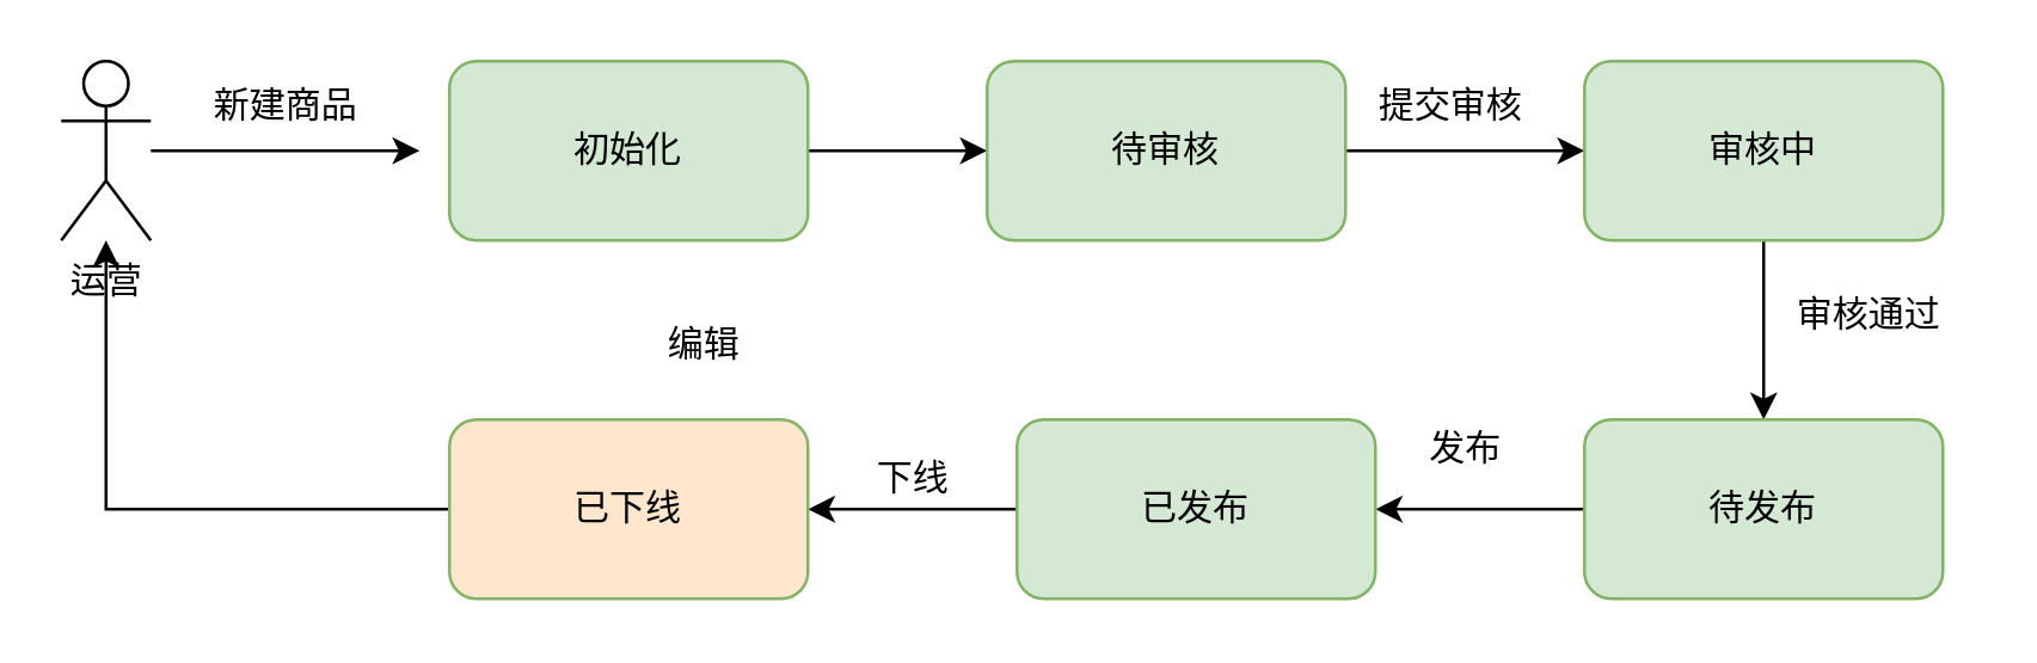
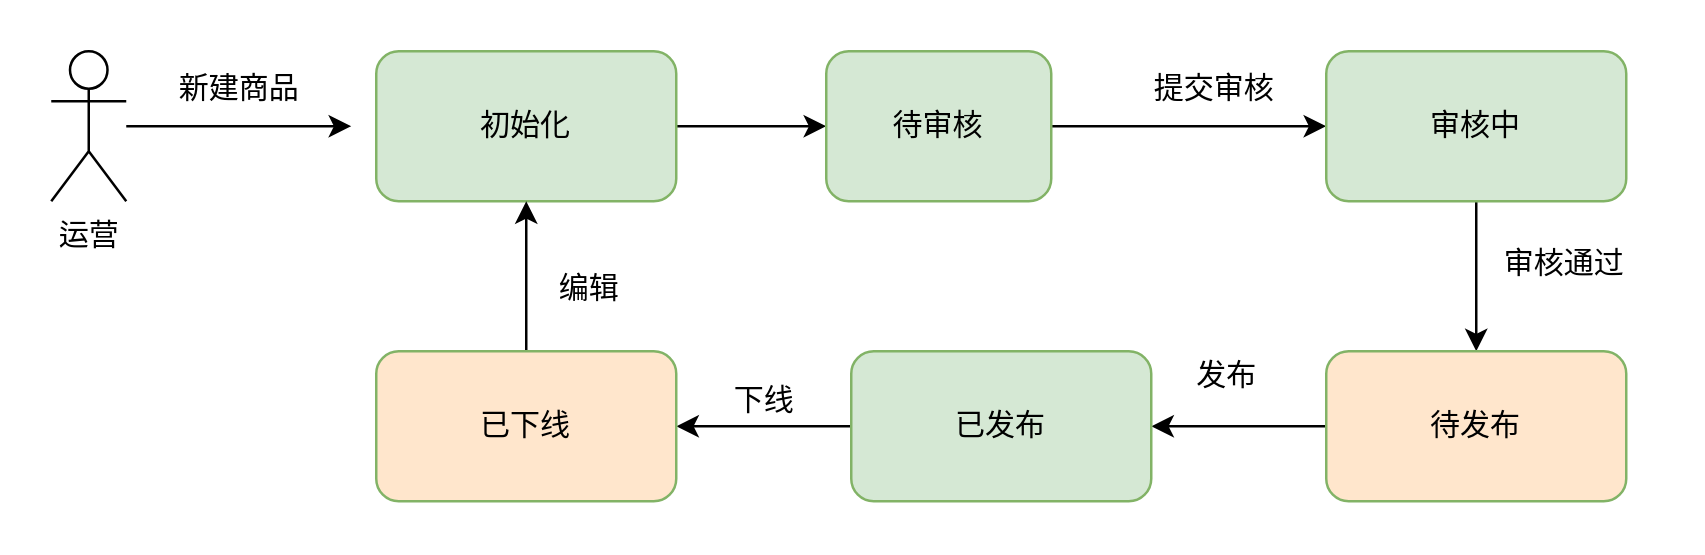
  <mxCell id="0" />
  <mxCell id="1" parent="0" />
  <mxCell id="2" value="" style="edgeStyle=orthogonalEdgeStyle;rounded=0;orthogonalLoop=1;jettySize=auto;html=1;" edge="1" parent="1" source="3" target="8"><mxGeometry relative="1" as="geometry" /></mxCell>
  <mxCell id="3" value="初始化" style="rounded=1;whiteSpace=wrap;html=1;fillColor=#d5e8d4;strokeColor=#82b366;" vertex="1" parent="1"><mxGeometry x="150" y="20" width="120" height="60" as="geometry" /></mxCell>
  <mxCell id="4" style="edgeStyle=orthogonalEdgeStyle;rounded=0;orthogonalLoop=1;jettySize=auto;html=1;" edge="1" parent="1" source="5"><mxGeometry relative="1" as="geometry"><mxPoint x="140" y="50" as="targetPoint" /></mxGeometry></mxCell>
  <mxCell id="5" value="运营" style="shape=umlActor;verticalLabelPosition=bottom;verticalAlign=top;html=1;outlineConnect=0;" vertex="1" parent="1"><mxGeometry x="20" y="20" width="30" height="60" as="geometry" /></mxCell>
  <mxCell id="6" value="新建商品" style="text;html=1;align=center;verticalAlign=middle;resizable=0;points=[];autosize=1;strokeColor=none;fillColor=none;" vertex="1" parent="1"><mxGeometry x="60" y="20" width="70" height="30" as="geometry" /></mxCell>
  <mxCell id="7" value="" style="edgeStyle=orthogonalEdgeStyle;rounded=0;orthogonalLoop=1;jettySize=auto;html=1;" edge="1" parent="1" source="8" target="10"><mxGeometry relative="1" as="geometry" /></mxCell>
- <mxCell id="8" value="待审核" style="whiteSpace=wrap;html=1;rounded=1;fillColor=#d5e8d4;strokeColor=#82b366;" vertex="1" parent="1"><mxGeometry x="330" y="20" width="120" height="60" as="geometry" /></mxCell>
+ <mxCell id="8" value="待审核" style="whiteSpace=wrap;html=1;rounded=1;fillColor=#d5e8d4;strokeColor=#82b366;" vertex="1" parent="1"><mxGeometry x="330" y="20" width="90" height="60" as="geometry" /></mxCell>
  <mxCell id="9" value="" style="edgeStyle=orthogonalEdgeStyle;rounded=0;orthogonalLoop=1;jettySize=auto;html=1;" edge="1" parent="1" source="10" target="12"><mxGeometry relative="1" as="geometry" /></mxCell>
  <mxCell id="10" value="审核中" style="whiteSpace=wrap;html=1;rounded=1;fillColor=#d5e8d4;strokeColor=#82b366;" vertex="1" parent="1"><mxGeometry x="530" y="20" width="120" height="60" as="geometry" /></mxCell>
  <mxCell id="11" value="" style="edgeStyle=orthogonalEdgeStyle;rounded=0;orthogonalLoop=1;jettySize=auto;html=1;" edge="1" parent="1" source="12" target="16"><mxGeometry relative="1" as="geometry" /></mxCell>
- <mxCell id="12" value="待发布" style="whiteSpace=wrap;html=1;rounded=1;fillColor=#d5e8d4;strokeColor=#82b366;" vertex="1" parent="1"><mxGeometry x="530" y="140" width="120" height="60" as="geometry" /></mxCell>
+ <mxCell id="12" value="待发布" style="whiteSpace=wrap;html=1;rounded=1;fillColor=#ffe6cc;strokeColor=#82b366;" vertex="1" parent="1"><mxGeometry x="530" y="140" width="120" height="60" as="geometry" /></mxCell>
  <mxCell id="13" value="审核通过" style="text;html=1;align=center;verticalAlign=middle;resizable=0;points=[];autosize=1;strokeColor=none;fillColor=none;" vertex="1" parent="1"><mxGeometry x="590" y="90" width="70" height="30" as="geometry" /></mxCell>
  <mxCell id="14" value="提交审核" style="text;html=1;align=center;verticalAlign=middle;resizable=0;points=[];autosize=1;strokeColor=none;fillColor=none;" vertex="1" parent="1"><mxGeometry x="450" y="20" width="70" height="30" as="geometry" /></mxCell>
  <mxCell id="15" value="" style="edgeStyle=orthogonalEdgeStyle;rounded=0;orthogonalLoop=1;jettySize=auto;html=1;" edge="1" parent="1" source="16" target="19"><mxGeometry relative="1" as="geometry" /></mxCell>
  <mxCell id="16" value="已发布" style="whiteSpace=wrap;html=1;rounded=1;fillColor=#d5e8d4;strokeColor=#82b366;" vertex="1" parent="1"><mxGeometry x="340" y="140" width="120" height="60" as="geometry" /></mxCell>
  <mxCell id="17" value="发布" style="text;html=1;align=center;verticalAlign=middle;resizable=0;points=[];autosize=1;strokeColor=none;fillColor=none;" vertex="1" parent="1"><mxGeometry x="465" y="135" width="50" height="30" as="geometry" /></mxCell>
- <mxCell id="18" style="edgeStyle=orthogonalEdgeStyle;rounded=0;orthogonalLoop=1;jettySize=auto;html=1;" edge="1" parent="1" source="19" target="5"><mxGeometry relative="1" as="geometry" /></mxCell>
+ <mxCell id="18" style="edgeStyle=orthogonalEdgeStyle;rounded=0;orthogonalLoop=1;jettySize=auto;html=1;entryX=0.5;entryY=1;entryDx=0;entryDy=0;" edge="1" parent="1" source="19" target="3"><mxGeometry relative="1" as="geometry" /></mxCell>
  <mxCell id="19" value="已下线" style="whiteSpace=wrap;html=1;rounded=1;fillColor=#ffe6cc;strokeColor=#82b366;" vertex="1" parent="1"><mxGeometry x="150" y="140" width="120" height="60" as="geometry" /></mxCell>
  <mxCell id="20" value="下线" style="text;html=1;align=center;verticalAlign=middle;resizable=0;points=[];autosize=1;strokeColor=none;fillColor=none;" vertex="1" parent="1"><mxGeometry x="280" y="145" width="50" height="30" as="geometry" /></mxCell>
  <mxCell id="21" value="编辑" style="text;html=1;align=center;verticalAlign=middle;resizable=0;points=[];autosize=1;strokeColor=none;fillColor=none;" vertex="1" parent="1"><mxGeometry x="210" y="100" width="50" height="30" as="geometry" /></mxCell>
